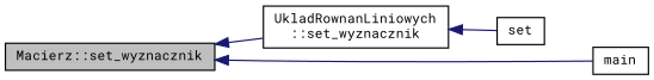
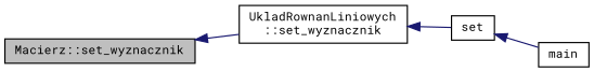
  digraph {
    fontname="Roboto Mono"
    rankdir=LR
    node [color=black fillcolor=white fontname="Roboto Mono" fontsize=10 shape=record style=filled]
    edge [color=midnightblue dir=back fontname="Roboto Mono" fontsize=10 labelfontname=Helvetica labelfontsize=10 style=solid]
    n1 [fillcolor=grey75 fontcolor=black height=0.2 label="Macierz::set_wyznacznik" width=0.4]
    n2 [height=0.2 label="UkladRownanLiniowych\l::set_wyznacznik" width=0.4]
    n3 [height=0.2 label=set width=0.4]
    n4 [height=0.2 label=main width=0.4]
    n1 -> n2
    n2 -> n3
-   n1 -> n4
+   n3 -> n4
  }
